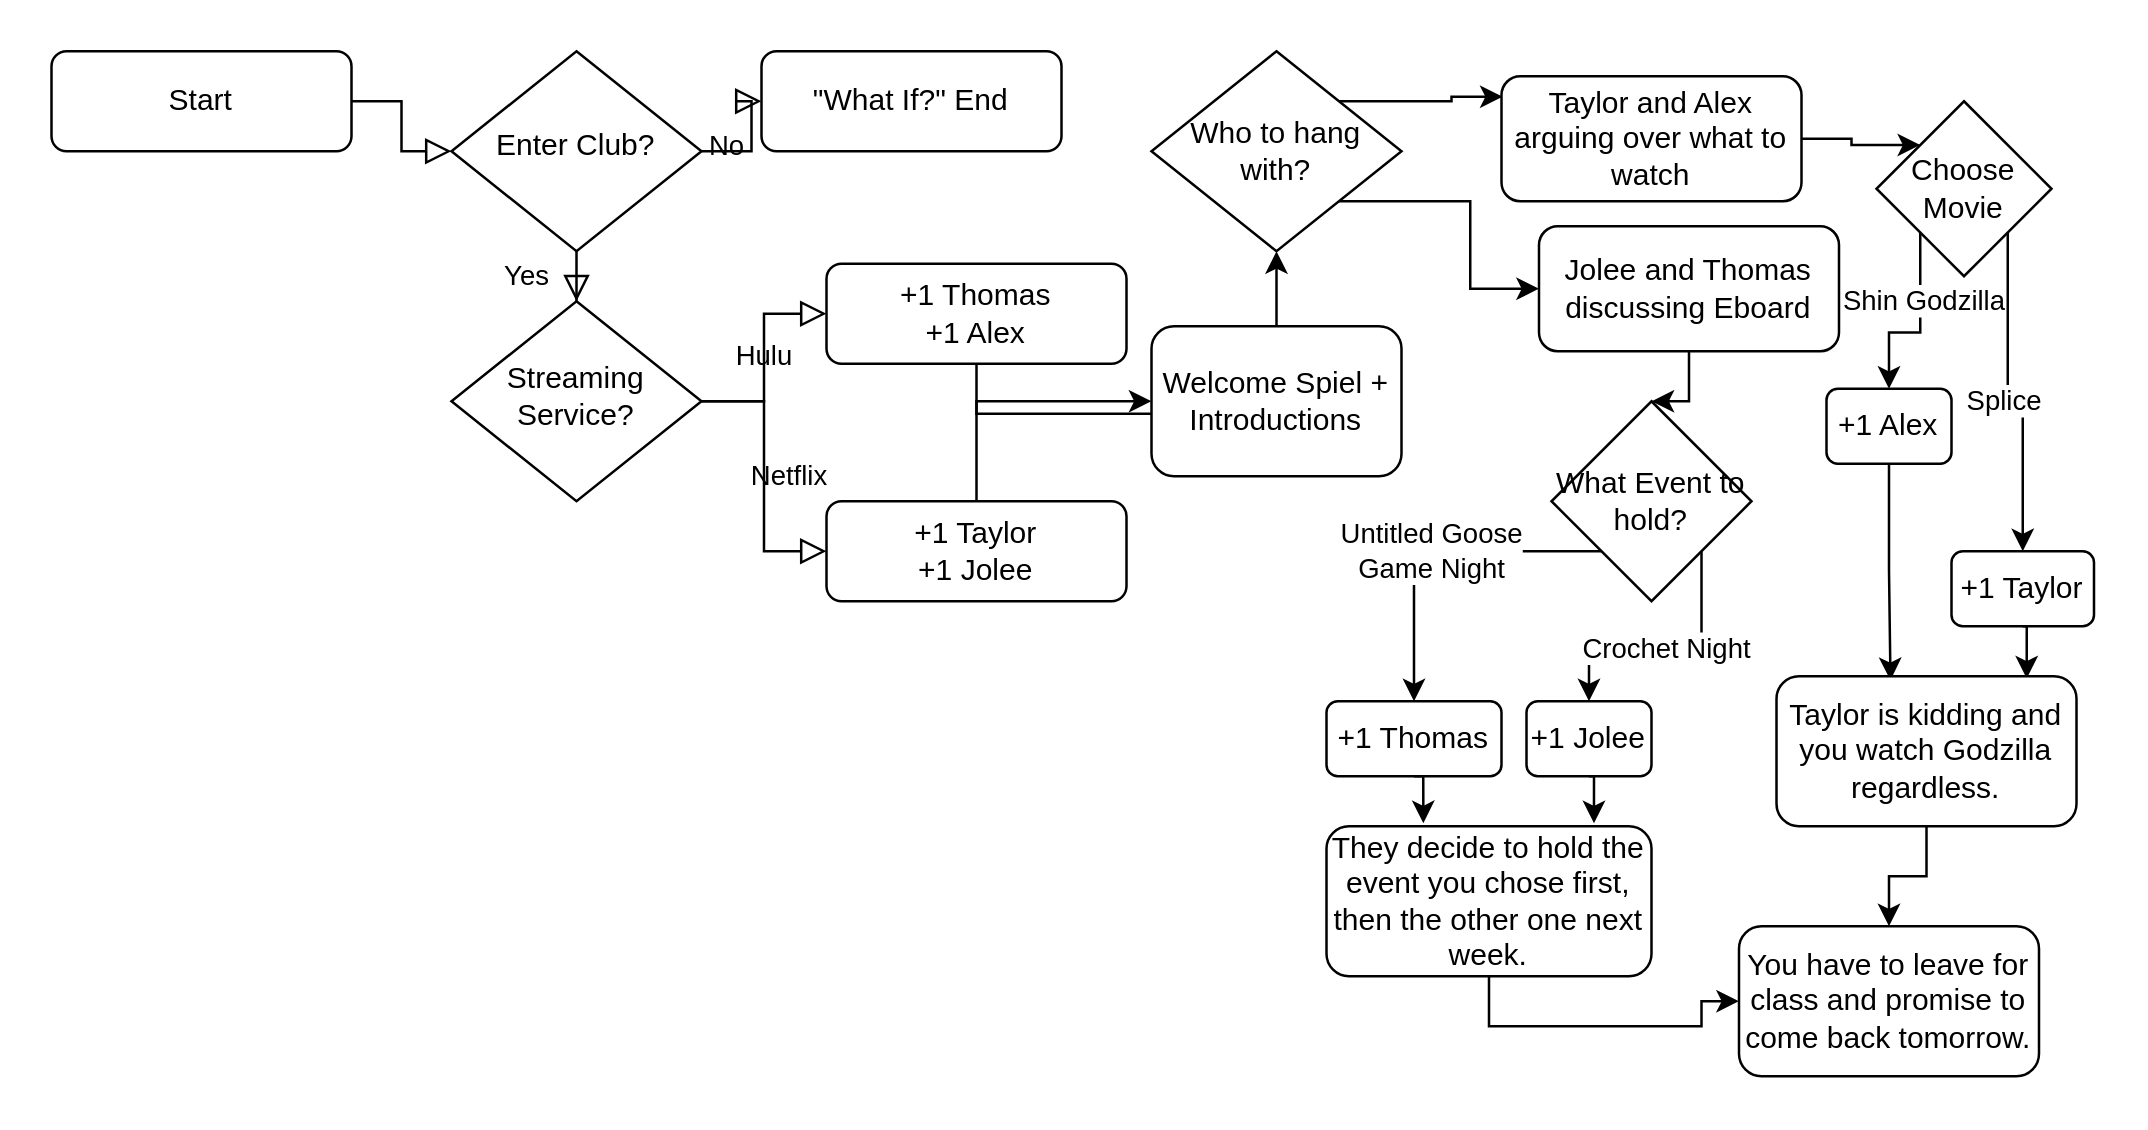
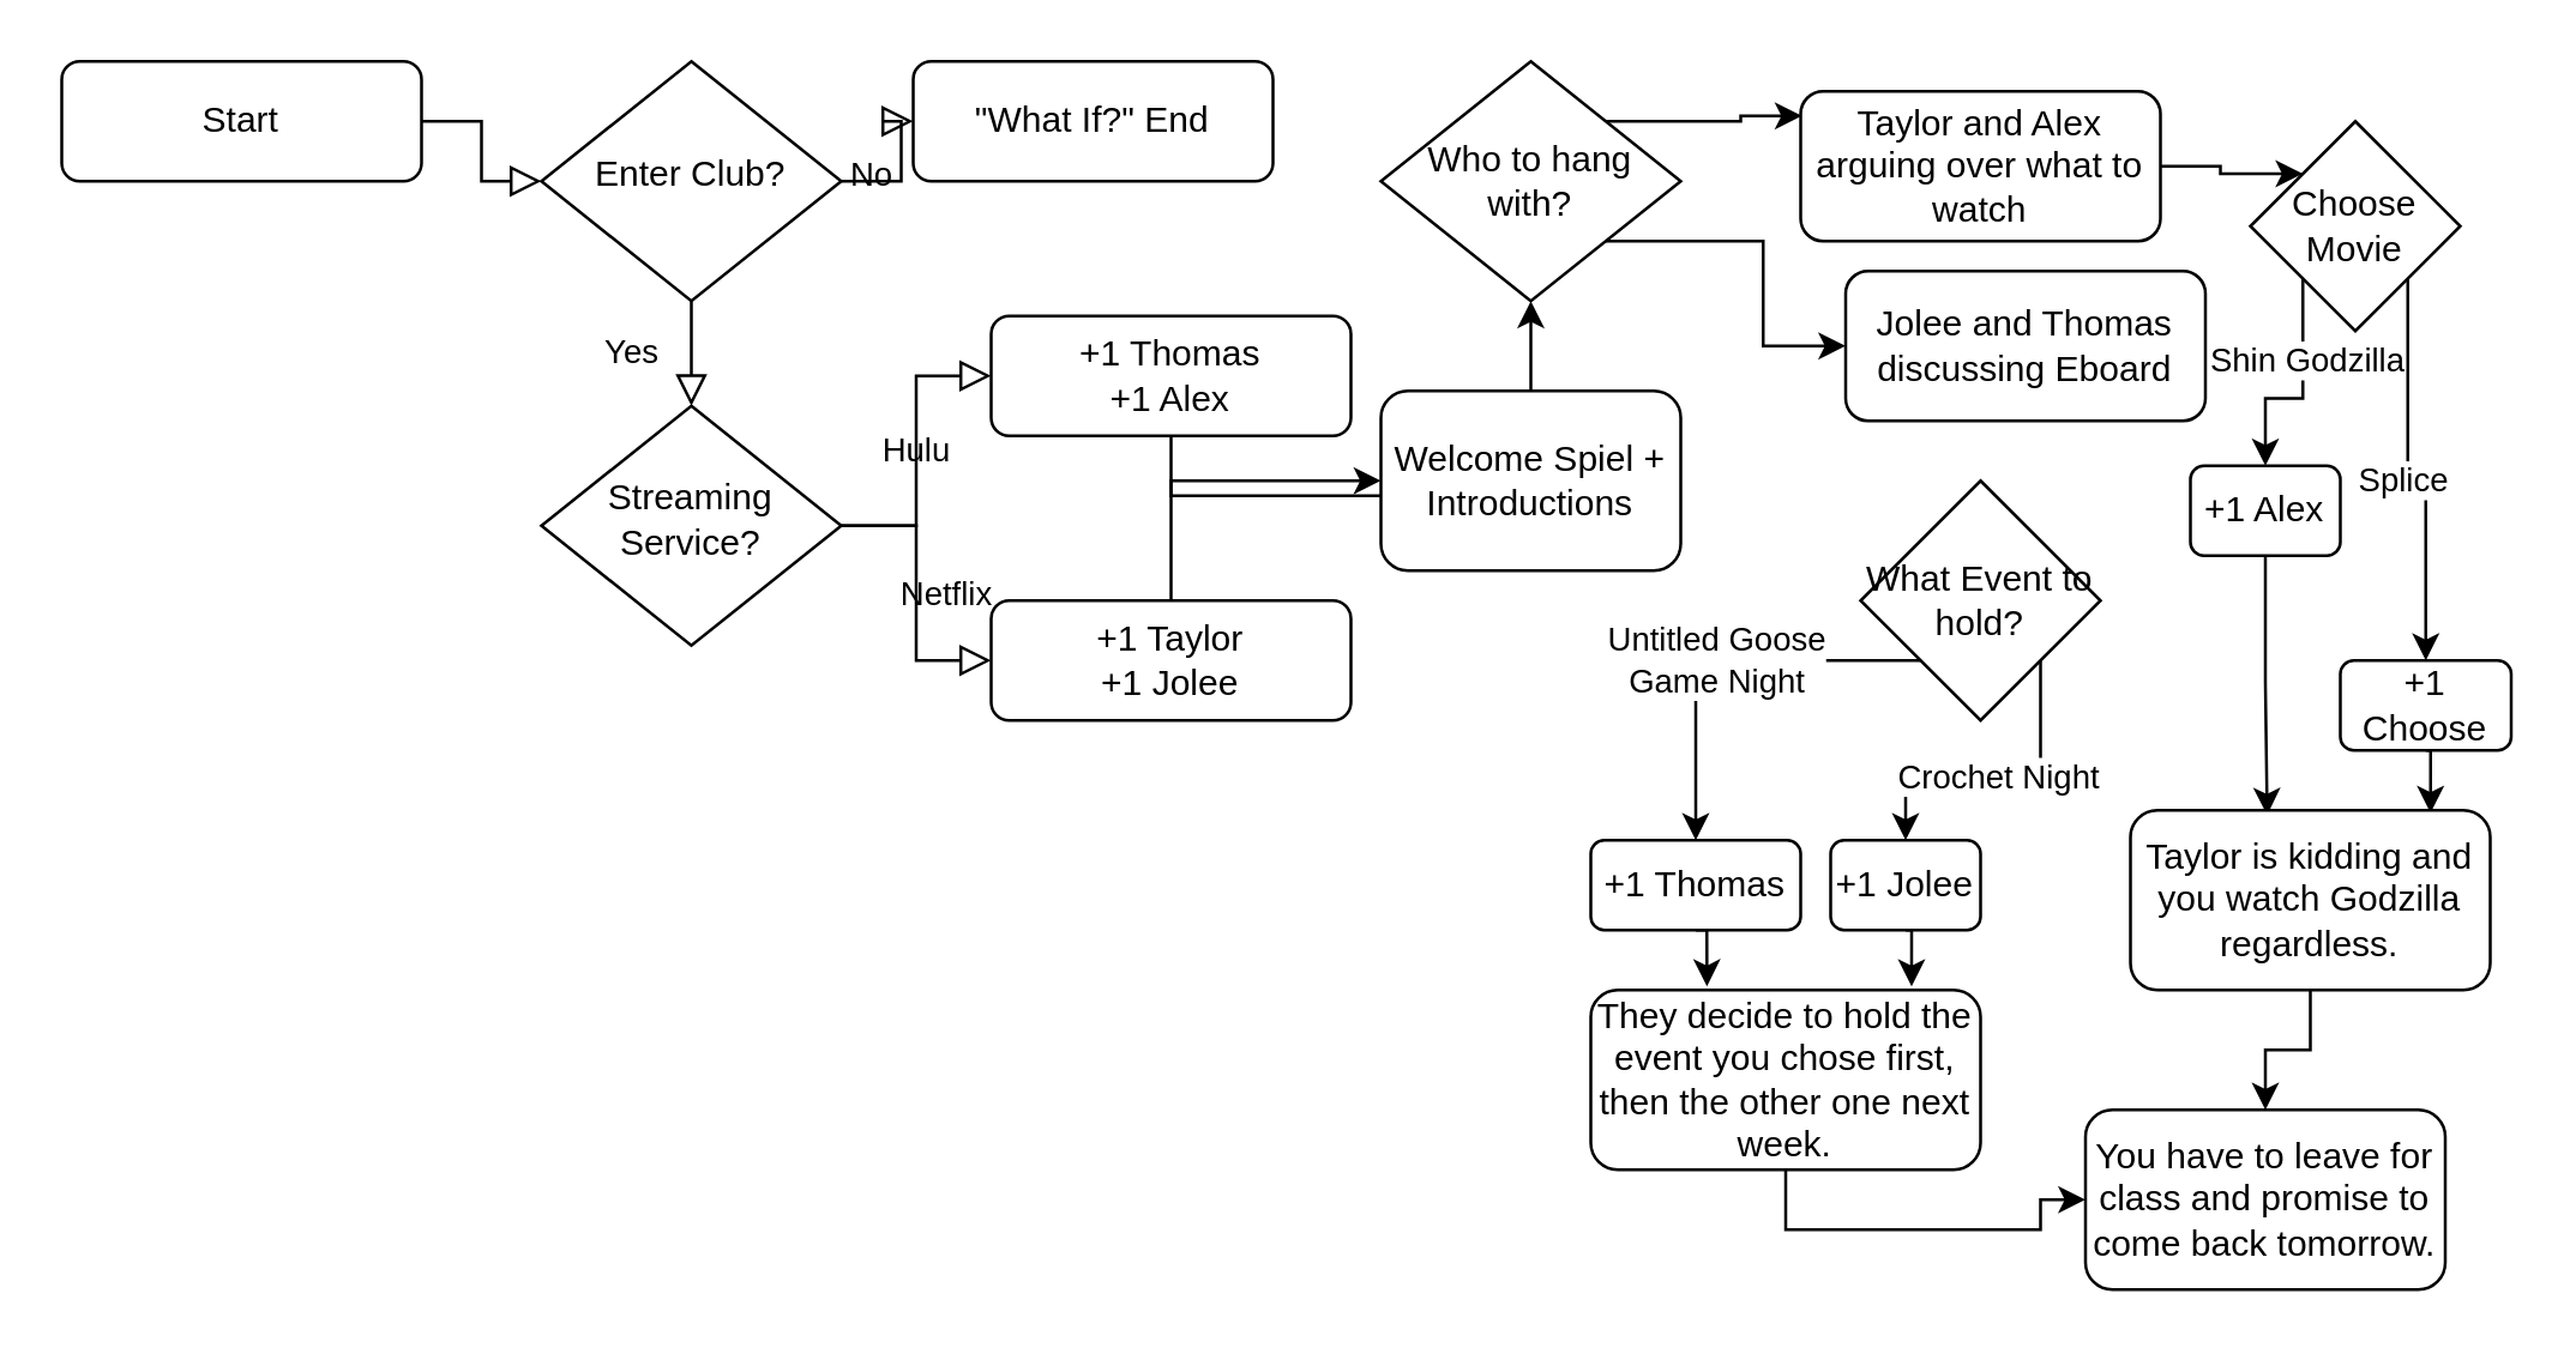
  <mxCell id="0" />
  <mxCell id="1" parent="0" />
  <mxCell id="2" value="" style="rounded=0;html=1;jettySize=auto;orthogonalLoop=1;fontSize=11;endArrow=block;endFill=0;endSize=8;strokeWidth=1;shadow=0;labelBackgroundColor=none;edgeStyle=orthogonalEdgeStyle;" parent="1" source="3" target="6" edge="1"><mxGeometry relative="1" as="geometry" /></mxCell>
  <mxCell id="3" value="Start" style="rounded=1;whiteSpace=wrap;html=1;fontSize=12;glass=0;strokeWidth=1;shadow=0;" parent="1" vertex="1"><mxGeometry x="20" y="20" width="120" height="40" as="geometry" /></mxCell>
  <mxCell id="4" value="Yes" style="rounded=0;html=1;jettySize=auto;orthogonalLoop=1;fontSize=11;endArrow=block;endFill=0;endSize=8;strokeWidth=1;shadow=0;labelBackgroundColor=none;edgeStyle=orthogonalEdgeStyle;" parent="1" source="6" target="10" edge="1"><mxGeometry y="20" relative="1" as="geometry"><mxPoint as="offset" /></mxGeometry></mxCell>
  <mxCell id="5" value="No" style="edgeStyle=orthogonalEdgeStyle;rounded=0;html=1;jettySize=auto;orthogonalLoop=1;fontSize=11;endArrow=block;endFill=0;endSize=8;strokeWidth=1;shadow=0;labelBackgroundColor=none;" parent="1" source="6" target="7" edge="1"><mxGeometry y="10" relative="1" as="geometry"><mxPoint as="offset" /></mxGeometry></mxCell>
  <mxCell id="6" value="Enter Club?" style="rhombus;whiteSpace=wrap;html=1;shadow=0;fontFamily=Helvetica;fontSize=12;align=center;strokeWidth=1;spacing=6;spacingTop=-4;" parent="1" vertex="1"><mxGeometry x="180" y="20" width="100" height="80" as="geometry" /></mxCell>
  <mxCell id="7" value="&quot;What If?&quot; End" style="rounded=1;whiteSpace=wrap;html=1;fontSize=12;glass=0;strokeWidth=1;shadow=0;" parent="1" vertex="1"><mxGeometry x="304" y="20" width="120" height="40" as="geometry" /></mxCell>
  <mxCell id="8" value="&lt;div&gt;Hulu&lt;/div&gt;" style="rounded=0;html=1;jettySize=auto;orthogonalLoop=1;fontSize=11;endArrow=block;endFill=0;endSize=8;strokeWidth=1;shadow=0;labelBackgroundColor=none;edgeStyle=orthogonalEdgeStyle;" parent="1" source="10" target="12" edge="1"><mxGeometry x="0.001" relative="1" as="geometry"><mxPoint as="offset" /></mxGeometry></mxCell>
  <mxCell id="9" value="Netflix" style="edgeStyle=orthogonalEdgeStyle;rounded=0;html=1;jettySize=auto;orthogonalLoop=1;fontSize=11;endArrow=block;endFill=0;endSize=8;strokeWidth=1;shadow=0;labelBackgroundColor=none;" parent="1" source="10" target="14" edge="1"><mxGeometry y="10" relative="1" as="geometry"><mxPoint as="offset" /></mxGeometry></mxCell>
- <mxCell id="10" value="Streaming Service?" style="rhombus;whiteSpace=wrap;html=1;shadow=0;fontFamily=Helvetica;fontSize=12;align=center;strokeWidth=1;spacing=6;spacingTop=-4;" parent="1" vertex="1"><mxGeometry x="180" y="120" width="100" height="80" as="geometry" /></mxCell>
+ <mxCell id="10" value="Streaming Service?" style="rhombus;whiteSpace=wrap;html=1;shadow=0;fontFamily=Helvetica;fontSize=12;align=center;strokeWidth=1;spacing=6;spacingTop=-4;" parent="1" vertex="1"><mxGeometry x="180" y="135" width="100" height="80" as="geometry" /></mxCell>
  <mxCell id="11" style="edgeStyle=orthogonalEdgeStyle;rounded=0;orthogonalLoop=1;jettySize=auto;html=1;exitX=0.5;exitY=1;exitDx=0;exitDy=0;entryX=0;entryY=0.5;entryDx=0;entryDy=0;" edge="1" parent="1" source="12" target="16"><mxGeometry relative="1" as="geometry"><mxPoint x="470" y="130" as="targetPoint" /></mxGeometry></mxCell>
  <mxCell id="12" value="+1 Thomas&lt;br&gt;+1 Alex" style="rounded=1;whiteSpace=wrap;html=1;fontSize=12;glass=0;strokeWidth=1;shadow=0;" parent="1" vertex="1"><mxGeometry x="330" y="105" width="120" height="40" as="geometry" /></mxCell>
  <mxCell id="13" style="edgeStyle=orthogonalEdgeStyle;rounded=0;orthogonalLoop=1;jettySize=auto;html=1;exitX=0.5;exitY=0;exitDx=0;exitDy=0;entryX=0;entryY=0.5;entryDx=0;entryDy=0;" edge="1" parent="1" source="14" target="16"><mxGeometry relative="1" as="geometry" /></mxCell>
  <mxCell id="14" value="+1 Taylor &lt;br&gt;+1 Jolee" style="rounded=1;whiteSpace=wrap;html=1;fontSize=12;glass=0;strokeWidth=1;shadow=0;" parent="1" vertex="1"><mxGeometry x="330" y="200" width="120" height="40" as="geometry" /></mxCell>
  <mxCell id="15" style="edgeStyle=orthogonalEdgeStyle;rounded=0;orthogonalLoop=1;jettySize=auto;html=1;exitX=0.5;exitY=0;exitDx=0;exitDy=0;entryX=0.5;entryY=1;entryDx=0;entryDy=0;" edge="1" parent="1" source="16" target="19"><mxGeometry relative="1" as="geometry" /></mxCell>
  <mxCell id="16" value="Welcome Spiel + Introductions" style="rounded=1;whiteSpace=wrap;html=1;" vertex="1" parent="1"><mxGeometry x="460" y="130" width="100" height="60" as="geometry" /></mxCell>
  <mxCell id="17" style="edgeStyle=orthogonalEdgeStyle;rounded=0;orthogonalLoop=1;jettySize=auto;html=1;exitX=1;exitY=0;exitDx=0;exitDy=0;entryX=0.004;entryY=0.164;entryDx=0;entryDy=0;entryPerimeter=0;" edge="1" parent="1" source="19" target="21"><mxGeometry relative="1" as="geometry"><mxPoint x="570" y="39.862" as="targetPoint" /></mxGeometry></mxCell>
  <mxCell id="18" style="edgeStyle=orthogonalEdgeStyle;rounded=0;orthogonalLoop=1;jettySize=auto;html=1;exitX=1;exitY=1;exitDx=0;exitDy=0;entryX=0;entryY=0.5;entryDx=0;entryDy=0;" edge="1" parent="1" source="19" target="23"><mxGeometry relative="1" as="geometry" /></mxCell>
  <mxCell id="19" value="Who to hang with?" style="rhombus;whiteSpace=wrap;html=1;" vertex="1" parent="1"><mxGeometry x="460" y="20" width="100" height="80" as="geometry" /></mxCell>
  <mxCell id="20" style="edgeStyle=orthogonalEdgeStyle;rounded=0;orthogonalLoop=1;jettySize=auto;html=1;exitX=1;exitY=0.5;exitDx=0;exitDy=0;entryX=0;entryY=0;entryDx=0;entryDy=0;" edge="1" parent="1" source="21" target="28"><mxGeometry relative="1" as="geometry" /></mxCell>
  <mxCell id="21" value="Taylor and Alex arguing over what to watch" style="rounded=1;whiteSpace=wrap;html=1;" vertex="1" parent="1"><mxGeometry x="600" y="30" width="120" height="50" as="geometry" /></mxCell>
- <mxCell id="22" style="edgeStyle=orthogonalEdgeStyle;rounded=0;orthogonalLoop=1;jettySize=auto;html=1;exitX=0.5;exitY=1;exitDx=0;exitDy=0;" edge="1" parent="1" source="23" target="36"><mxGeometry relative="1" as="geometry" /></mxCell>
  <mxCell id="23" value="Jolee and Thomas discussing Eboard" style="rounded=1;whiteSpace=wrap;html=1;" vertex="1" parent="1"><mxGeometry x="615" y="90" width="120" height="50" as="geometry" /></mxCell>
  <mxCell id="24" style="edgeStyle=orthogonalEdgeStyle;rounded=0;orthogonalLoop=1;jettySize=auto;html=1;exitX=1;exitY=1;exitDx=0;exitDy=0;entryX=0.5;entryY=0;entryDx=0;entryDy=0;" edge="1" parent="1" source="28" target="30"><mxGeometry relative="1" as="geometry" /></mxCell>
  <mxCell id="25" value="Splice" style="edgeLabel;html=1;align=center;verticalAlign=middle;resizable=0;points=[];" vertex="1" connectable="0" parent="24"><mxGeometry x="-0.001" y="-2" relative="1" as="geometry"><mxPoint as="offset" /></mxGeometry></mxCell>
  <mxCell id="26" style="edgeStyle=orthogonalEdgeStyle;rounded=0;orthogonalLoop=1;jettySize=auto;html=1;exitX=0;exitY=1;exitDx=0;exitDy=0;entryX=0.5;entryY=0;entryDx=0;entryDy=0;" edge="1" parent="1" source="28" target="32"><mxGeometry relative="1" as="geometry" /></mxCell>
  <mxCell id="27" value="Shin Godzilla" style="edgeLabel;html=1;align=center;verticalAlign=middle;resizable=0;points=[];" vertex="1" connectable="0" parent="26"><mxGeometry x="-0.284" y="1" relative="1" as="geometry"><mxPoint as="offset" /></mxGeometry></mxCell>
  <mxCell id="28" value="Choose Movie" style="rhombus;whiteSpace=wrap;html=1;" vertex="1" parent="1"><mxGeometry x="750" y="40" width="70" height="70" as="geometry" /></mxCell>
  <mxCell id="29" style="edgeStyle=orthogonalEdgeStyle;rounded=0;orthogonalLoop=1;jettySize=auto;html=1;exitX=0.5;exitY=1;exitDx=0;exitDy=0;entryX=0.834;entryY=0.015;entryDx=0;entryDy=0;entryPerimeter=0;" edge="1" parent="1" source="30" target="42"><mxGeometry relative="1" as="geometry" /></mxCell>
- <mxCell id="30" value="+1 Taylor" style="rounded=1;whiteSpace=wrap;html=1;" vertex="1" parent="1"><mxGeometry x="780" y="220" width="57" height="30" as="geometry" /></mxCell>
+ <mxCell id="30" value="+1 Choose" style="rounded=1;whiteSpace=wrap;html=1;" vertex="1" parent="1"><mxGeometry x="780" y="220" width="57" height="30" as="geometry" /></mxCell>
  <mxCell id="31" style="edgeStyle=orthogonalEdgeStyle;rounded=0;orthogonalLoop=1;jettySize=auto;html=1;exitX=0.5;exitY=1;exitDx=0;exitDy=0;entryX=0.38;entryY=0.026;entryDx=0;entryDy=0;entryPerimeter=0;" edge="1" parent="1" source="32" target="42"><mxGeometry relative="1" as="geometry" /></mxCell>
  <mxCell id="32" value="+1 Alex" style="rounded=1;whiteSpace=wrap;html=1;" vertex="1" parent="1"><mxGeometry x="730" y="155" width="50" height="30" as="geometry" /></mxCell>
  <mxCell id="33" value="Untitled Goose&lt;br&gt;Game Night" style="edgeStyle=orthogonalEdgeStyle;rounded=0;orthogonalLoop=1;jettySize=auto;html=1;exitX=0;exitY=1;exitDx=0;exitDy=0;entryX=0.5;entryY=0;entryDx=0;entryDy=0;" edge="1" parent="1" source="36" target="38"><mxGeometry relative="1" as="geometry" /></mxCell>
  <mxCell id="34" style="edgeStyle=orthogonalEdgeStyle;rounded=0;orthogonalLoop=1;jettySize=auto;html=1;exitX=1;exitY=1;exitDx=0;exitDy=0;entryX=0.5;entryY=0;entryDx=0;entryDy=0;" edge="1" parent="1" source="36" target="40"><mxGeometry relative="1" as="geometry" /></mxCell>
  <mxCell id="35" value="Crochet Night" style="edgeLabel;html=1;align=center;verticalAlign=middle;resizable=0;points=[];" vertex="1" connectable="0" parent="34"><mxGeometry x="0.055" y="-2" relative="1" as="geometry"><mxPoint as="offset" /></mxGeometry></mxCell>
  <mxCell id="36" value="What Event to hold?" style="rhombus;whiteSpace=wrap;html=1;" vertex="1" parent="1"><mxGeometry x="620" y="160" width="80" height="80" as="geometry" /></mxCell>
  <mxCell id="37" style="edgeStyle=orthogonalEdgeStyle;rounded=0;orthogonalLoop=1;jettySize=auto;html=1;exitX=0.5;exitY=1;exitDx=0;exitDy=0;entryX=0.298;entryY=-0.02;entryDx=0;entryDy=0;entryPerimeter=0;" edge="1" parent="1" source="38" target="44"><mxGeometry relative="1" as="geometry" /></mxCell>
  <mxCell id="38" value="+1 Thomas" style="rounded=1;whiteSpace=wrap;html=1;" vertex="1" parent="1"><mxGeometry x="530" y="280" width="70" height="30" as="geometry" /></mxCell>
  <mxCell id="39" style="edgeStyle=orthogonalEdgeStyle;rounded=0;orthogonalLoop=1;jettySize=auto;html=1;exitX=0.5;exitY=1;exitDx=0;exitDy=0;entryX=0.823;entryY=-0.02;entryDx=0;entryDy=0;entryPerimeter=0;" edge="1" parent="1" source="40" target="44"><mxGeometry relative="1" as="geometry" /></mxCell>
  <mxCell id="40" value="+1 Jolee" style="rounded=1;whiteSpace=wrap;html=1;" vertex="1" parent="1"><mxGeometry x="610" y="280" width="50" height="30" as="geometry" /></mxCell>
  <mxCell id="41" style="edgeStyle=orthogonalEdgeStyle;rounded=0;orthogonalLoop=1;jettySize=auto;html=1;" edge="1" parent="1" source="42" target="45"><mxGeometry relative="1" as="geometry" /></mxCell>
  <mxCell id="42" value="Taylor is kidding and you watch Godzilla regardless." style="rounded=1;whiteSpace=wrap;html=1;" vertex="1" parent="1"><mxGeometry x="710" y="270" width="120" height="60" as="geometry" /></mxCell>
  <mxCell id="43" style="edgeStyle=orthogonalEdgeStyle;rounded=0;orthogonalLoop=1;jettySize=auto;html=1;exitX=0.5;exitY=1;exitDx=0;exitDy=0;" edge="1" parent="1" source="44" target="45"><mxGeometry relative="1" as="geometry" /></mxCell>
  <mxCell id="44" value="They decide to hold the event you chose first, then the other one next week." style="rounded=1;whiteSpace=wrap;html=1;" vertex="1" parent="1"><mxGeometry x="530" y="330" width="130" height="60" as="geometry" /></mxCell>
  <mxCell id="45" value="You have to leave for class and promise to come back tomorrow." style="rounded=1;whiteSpace=wrap;html=1;" vertex="1" parent="1"><mxGeometry x="695" y="370" width="120" height="60" as="geometry" /></mxCell>
